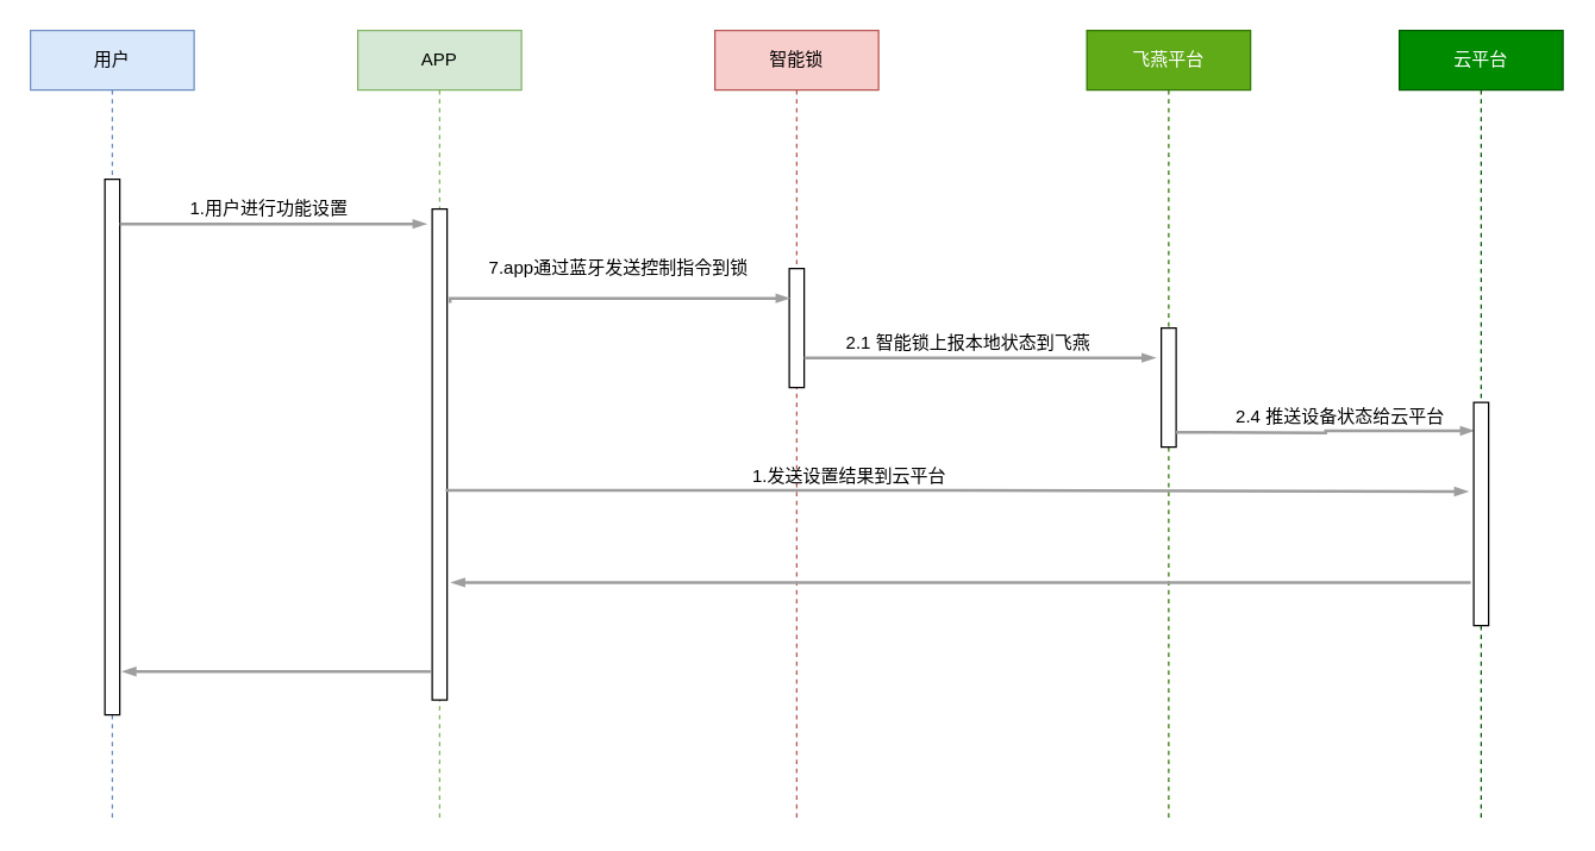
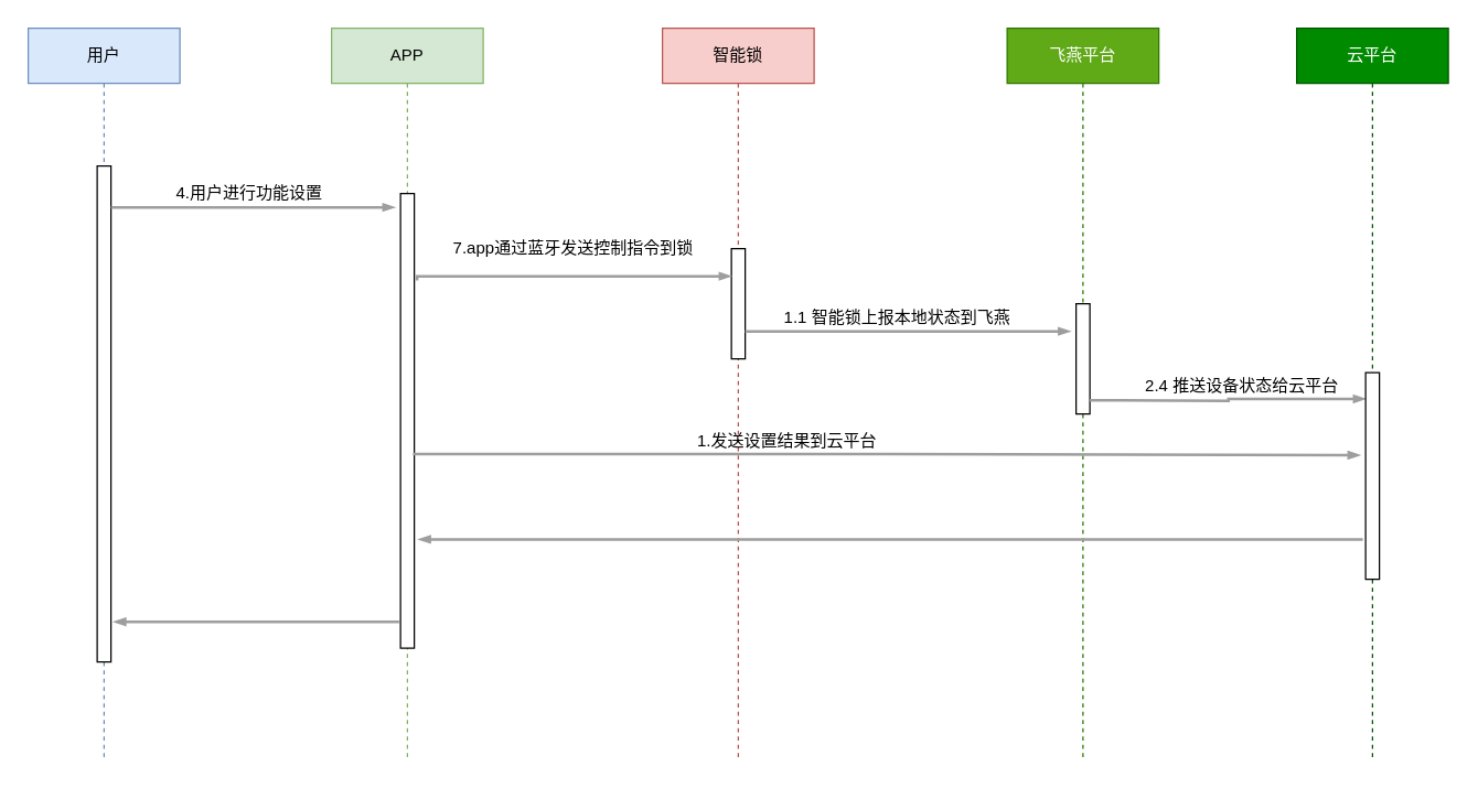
  <mxCell id="0" />
  <mxCell id="1" parent="0" />
  <mxCell id="2" value="用户" style="shape=umlLifeline;perimeter=lifelinePerimeter;whiteSpace=wrap;html=1;container=1;collapsible=0;recursiveResize=0;outlineConnect=0;fillColor=#dae8fc;strokeColor=#6c8ebf;" vertex="1" parent="1"><mxGeometry x="20" y="20" width="110" height="530" as="geometry" /></mxCell>
  <mxCell id="3" value="" style="html=1;points=[];perimeter=orthogonalPerimeter;" vertex="1" parent="2"><mxGeometry x="50" y="100" width="10" height="360" as="geometry" /></mxCell>
  <mxCell id="4" value="" style="edgeStyle=orthogonalEdgeStyle;fontSize=12;html=1;endArrow=blockThin;endFill=1;rounded=0;strokeWidth=2;endSize=4;startSize=4;dashed=0;strokeColor=#9E9E9E;" edge="1" parent="2"><mxGeometry width="100" relative="1" as="geometry"><mxPoint x="60" y="130" as="sourcePoint" /><mxPoint x="266" y="130" as="targetPoint" /></mxGeometry></mxCell>
  <mxCell id="5" value="APP" style="shape=umlLifeline;perimeter=lifelinePerimeter;whiteSpace=wrap;html=1;container=1;collapsible=0;recursiveResize=0;outlineConnect=0;fillColor=#d5e8d4;strokeColor=#82b366;" vertex="1" parent="1"><mxGeometry x="240" y="20" width="110" height="530" as="geometry" /></mxCell>
  <mxCell id="6" value="" style="html=1;points=[];perimeter=orthogonalPerimeter;" vertex="1" parent="5"><mxGeometry x="50" y="120" width="10" height="330" as="geometry" /></mxCell>
  <mxCell id="7" value="智能锁" style="shape=umlLifeline;perimeter=lifelinePerimeter;whiteSpace=wrap;html=1;container=1;collapsible=0;recursiveResize=0;outlineConnect=0;fillColor=#f8cecc;strokeColor=#b85450;" vertex="1" parent="1"><mxGeometry x="480" y="20" width="110" height="530" as="geometry" /></mxCell>
  <mxCell id="8" value="" style="html=1;points=[];perimeter=orthogonalPerimeter;" vertex="1" parent="7"><mxGeometry x="50" y="160" width="10" height="80" as="geometry" /></mxCell>
  <mxCell id="9" value="" style="edgeStyle=orthogonalEdgeStyle;fontSize=12;html=1;endArrow=blockThin;endFill=1;rounded=0;strokeWidth=2;endSize=4;startSize=4;dashed=0;strokeColor=#9E9E9E;" edge="1" parent="7"><mxGeometry width="100" relative="1" as="geometry"><mxPoint x="60" y="220" as="sourcePoint" /><mxPoint x="296" y="220" as="targetPoint" /></mxGeometry></mxCell>
  <mxCell id="10" value="飞燕平台" style="shape=umlLifeline;perimeter=lifelinePerimeter;whiteSpace=wrap;html=1;container=1;collapsible=0;recursiveResize=0;outlineConnect=0;fillColor=#60a917;strokeColor=#2D7600;fontColor=#ffffff;" vertex="1" parent="1"><mxGeometry x="730" y="20" width="110" height="530" as="geometry" /></mxCell>
  <mxCell id="11" value="" style="html=1;points=[];perimeter=orthogonalPerimeter;" vertex="1" parent="10"><mxGeometry x="50" y="200" width="10" height="80" as="geometry" /></mxCell>
  <mxCell id="12" value="" style="edgeStyle=orthogonalEdgeStyle;fontSize=12;html=1;endArrow=blockThin;endFill=1;rounded=0;strokeWidth=2;endSize=4;startSize=4;dashed=0;strokeColor=#9E9E9E;entryX=0;entryY=0.127;entryDx=0;entryDy=0;entryPerimeter=0;" edge="1" parent="10" target="14"><mxGeometry width="100" relative="1" as="geometry"><mxPoint x="60" y="270" as="sourcePoint" /><mxPoint x="160" y="270" as="targetPoint" /></mxGeometry></mxCell>
  <mxCell id="13" value="云平台" style="shape=umlLifeline;perimeter=lifelinePerimeter;whiteSpace=wrap;html=1;container=1;collapsible=0;recursiveResize=0;outlineConnect=0;fillColor=#008a00;strokeColor=#005700;fontColor=#ffffff;" vertex="1" parent="1"><mxGeometry x="940" y="20" width="110" height="530" as="geometry" /></mxCell>
  <mxCell id="14" value="" style="html=1;points=[];perimeter=orthogonalPerimeter;" vertex="1" parent="13"><mxGeometry x="50" y="250" width="10" height="150" as="geometry" /></mxCell>
- <mxCell id="15" value="1.用户进行功能设置" style="text;html=1;align=center;verticalAlign=middle;resizable=0;points=[];autosize=1;strokeColor=none;fillColor=none;" vertex="1" parent="1"><mxGeometry x="120" y="130" width="120" height="20" as="geometry" /></mxCell>
+ <mxCell id="15" value="4.用户进行功能设置" style="text;html=1;align=center;verticalAlign=middle;resizable=0;points=[];autosize=1;strokeColor=none;fillColor=none;" vertex="1" parent="1"><mxGeometry x="120" y="130" width="120" height="20" as="geometry" /></mxCell>
  <mxCell id="16" value="" style="edgeStyle=orthogonalEdgeStyle;fontSize=12;html=1;endArrow=blockThin;endFill=1;rounded=0;strokeWidth=2;endSize=4;startSize=4;dashed=0;strokeColor=#9E9E9E;exitX=1.2;exitY=0.191;exitDx=0;exitDy=0;exitPerimeter=0;entryX=0;entryY=0.25;entryDx=0;entryDy=0;entryPerimeter=0;" edge="1" parent="1" source="6" target="8"><mxGeometry width="100" relative="1" as="geometry"><mxPoint x="340" y="200" as="sourcePoint" /><mxPoint x="520" y="200" as="targetPoint" /><Array as="points"><mxPoint x="302" y="200" /></Array></mxGeometry></mxCell>
  <mxCell id="17" value="7.app通过蓝牙发送控制指令到锁" style="text;html=1;align=center;verticalAlign=middle;resizable=0;points=[];autosize=1;strokeColor=none;fillColor=none;" vertex="1" parent="1"><mxGeometry x="320" y="170" width="190" height="20" as="geometry" /></mxCell>
- <mxCell id="18" value="2.1 智能锁上报本地状态到飞燕" style="text;html=1;align=center;verticalAlign=middle;resizable=0;points=[];autosize=1;strokeColor=none;fillColor=none;" vertex="1" parent="1"><mxGeometry x="560" y="220" width="180" height="20" as="geometry" /></mxCell>
+ <mxCell id="18" value="1.1 智能锁上报本地状态到飞燕" style="text;html=1;align=center;verticalAlign=middle;resizable=0;points=[];autosize=1;strokeColor=none;fillColor=none;" vertex="1" parent="1"><mxGeometry x="560" y="220" width="180" height="20" as="geometry" /></mxCell>
  <mxCell id="19" value="" style="edgeStyle=orthogonalEdgeStyle;fontSize=12;html=1;endArrow=blockThin;endFill=1;rounded=0;strokeWidth=2;endSize=4;startSize=4;dashed=0;strokeColor=#9E9E9E;exitX=0.9;exitY=0.573;exitDx=0;exitDy=0;exitPerimeter=0;entryX=-0.4;entryY=0.4;entryDx=0;entryDy=0;entryPerimeter=0;" edge="1" parent="1" source="6" target="14"><mxGeometry width="100" relative="1" as="geometry"><mxPoint x="314" y="330" as="sourcePoint" /><mxPoint x="414" y="330" as="targetPoint" /></mxGeometry></mxCell>
  <mxCell id="20" value="1.发送设置结果到云平台" style="text;html=1;align=center;verticalAlign=middle;resizable=0;points=[];autosize=1;strokeColor=none;fillColor=none;" vertex="1" parent="1"><mxGeometry x="495" y="310" width="150" height="20" as="geometry" /></mxCell>
  <mxCell id="21" value="2.4 推送设备状态给云平台" style="text;html=1;align=center;verticalAlign=middle;resizable=0;points=[];autosize=1;strokeColor=none;fillColor=none;" vertex="1" parent="1"><mxGeometry x="820" y="270" width="160" height="20" as="geometry" /></mxCell>
  <mxCell id="22" value="" style="edgeStyle=orthogonalEdgeStyle;fontSize=12;html=1;endArrow=blockThin;endFill=1;rounded=0;strokeWidth=2;endSize=4;startSize=4;dashed=0;strokeColor=#9E9E9E;exitX=-0.2;exitY=0.807;exitDx=0;exitDy=0;exitPerimeter=0;" edge="1" parent="1" source="14"><mxGeometry width="100" relative="1" as="geometry"><mxPoint x="930" y="470" as="sourcePoint" /><mxPoint x="303" y="391" as="targetPoint" /></mxGeometry></mxCell>
  <mxCell id="23" value="" style="edgeStyle=orthogonalEdgeStyle;fontSize=12;html=1;endArrow=blockThin;endFill=1;rounded=0;strokeWidth=2;endSize=4;startSize=4;dashed=0;strokeColor=#9E9E9E;exitX=-0.1;exitY=0.942;exitDx=0;exitDy=0;exitPerimeter=0;entryX=1.2;entryY=0.919;entryDx=0;entryDy=0;entryPerimeter=0;" edge="1" parent="1" source="6" target="3"><mxGeometry width="100" relative="1" as="geometry"><mxPoint x="130" y="590" as="sourcePoint" /><mxPoint x="230" y="590" as="targetPoint" /></mxGeometry></mxCell>
